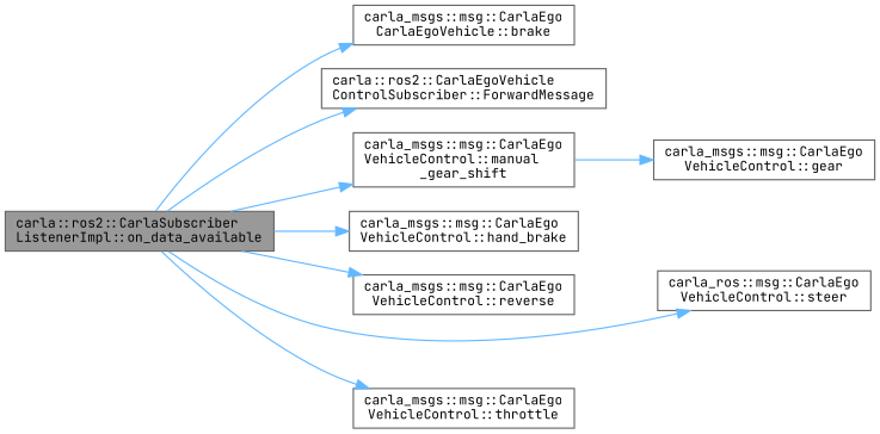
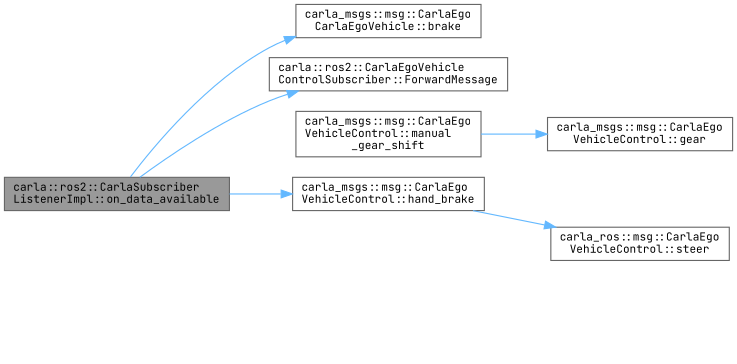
  digraph {
    fontname="JetBrains Mono"
    rankdir=LR
    node [color=grey40 fillcolor=white fontname="JetBrains Mono" fontsize=10 shape=box style=filled]
    edge [color=steelblue1 fontname="JetBrains Mono" fontsize=10 labelfontname=Helvetica labelfontsize=10 style=solid]
    n1 [color=gray40 fillcolor=grey60 fontcolor=black height=0.2 label="carla::ros2::CarlaSubscriber\lListenerImpl::on_data_available" width=0.4]
    n2 [height=0.2 label="carla_msgs::msg::CarlaEgo\lCarlaEgoVehicle::brake" width=0.4]
    n3 [height=0.2 label="carla::ros2::CarlaEgoVehicle\lControlSubscriber::ForwardMessage" width=0.4]
    n4 [height=0.2 label="carla_msgs::msg::CarlaEgo\lVehicleControl::hand_brake" width=0.4]
    n5 [height=0.2 label="carla_msgs::msg::CarlaEgo\lVehicleControl::manual\l_gear_shift" width=0.4]
-   n6 [height=0.2 label="carla_msgs::msg::CarlaEgo\lVehicleControl::reverse" width=0.4]
    n7 [height=0.2 label="carla_ros::msg::CarlaEgo\lVehicleControl::steer" width=0.4]
-   n8 [height=0.2 label="carla_msgs::msg::CarlaEgo\lVehicleControl::throttle" width=0.4]
    n9 [height=0.2 label="carla_msgs::msg::CarlaEgo\lVehicleControl::gear" width=0.4]
    n1 -> n2
    n1 -> n3
    n1 -> n4
-   n1 -> n5
-   n1 -> n6
-   n1 -> n7
-   n1 -> n8
+   n4 -> n7
    n5 -> n9
  }
